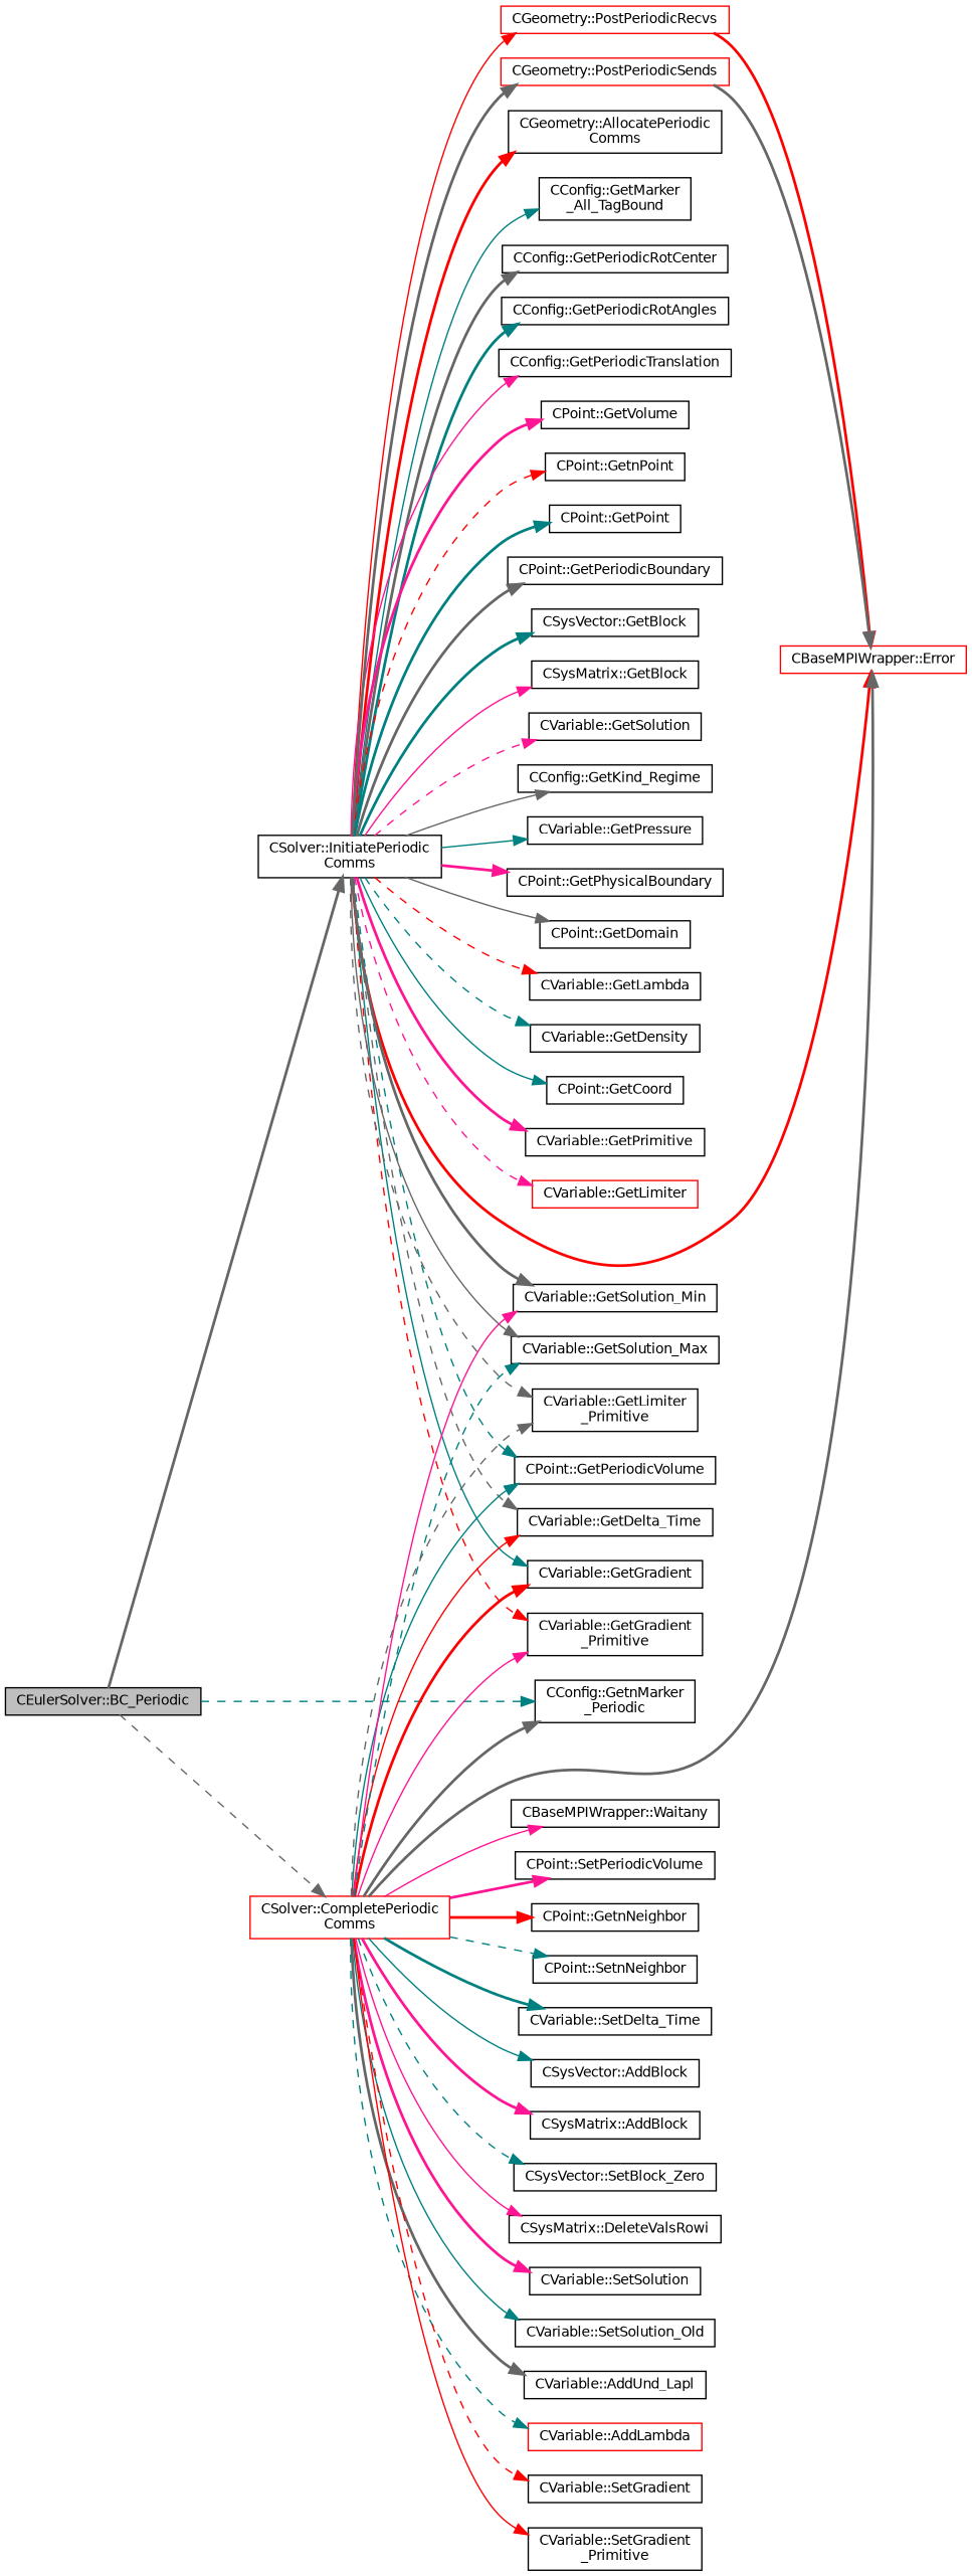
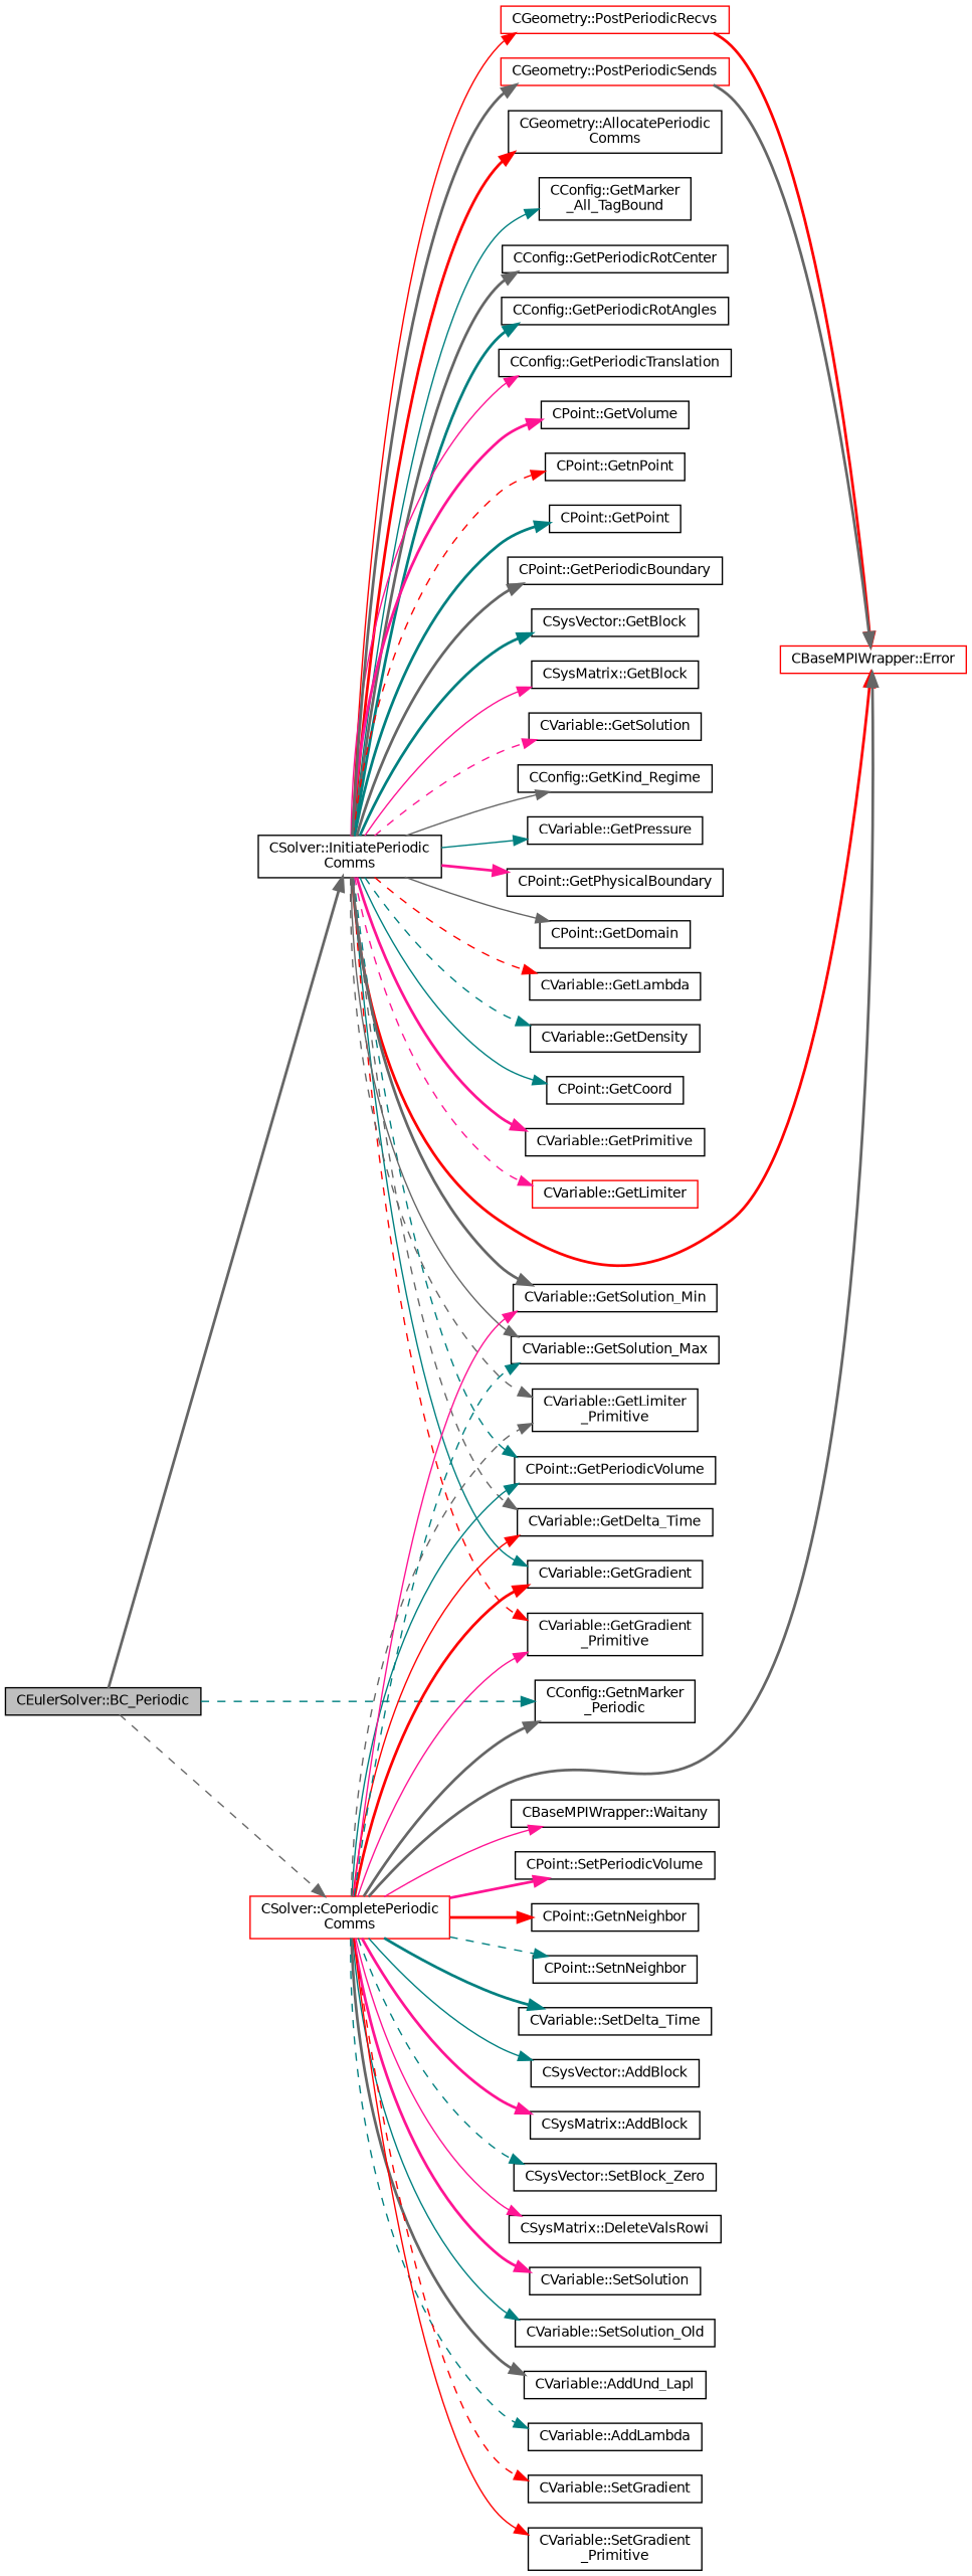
  digraph {
    rankdir=LR
    node [color=black fillcolor=white fontname=Helvetica fontsize=10 shape=record style=filled]
    edge [color=teal fontname=Helvetica fontsize=10 labelfontname=Helvetica labelfontsize=10 style=bold]
    n1 [fillcolor=grey75 fontcolor=black height=0.2 label="CEulerSolver::BC_Periodic" width=0.4]
    n2 [height=0.2 label="CConfig::GetnMarker\l_Periodic" width=0.4]
    n3 [height=0.2 label="CSolver::InitiatePeriodic\lComms" width=0.4]
    n4 [color=red height=0.2 label="CSolver::CompletePeriodic\lComms" width=0.4]
    n5 [color=red height=0.2 label="CBaseMPIWrapper::Error" width=0.4]
    n6 [height=0.2 label="CGeometry::AllocatePeriodic\lComms" width=0.4]
    n7 [color=red height=0.2 label="CGeometry::PostPeriodicRecvs" width=0.4]
    n8 [height=0.2 label="CConfig::GetMarker\l_All_TagBound" width=0.4]
    n9 [height=0.2 label="CConfig::GetPeriodicRotCenter" width=0.4]
    n10 [height=0.2 label="CConfig::GetPeriodicRotAngles" width=0.4]
    n11 [height=0.2 label="CConfig::GetPeriodicTranslation" width=0.4]
    n12 [height=0.2 label="CPoint::GetVolume" width=0.4]
    n13 [height=0.2 label="CPoint::GetPeriodicVolume" width=0.4]
    n14 [height=0.2 label="CPoint::GetnPoint" width=0.4]
    n15 [height=0.2 label="CPoint::GetPoint" width=0.4]
    n16 [height=0.2 label="CPoint::GetPeriodicBoundary" width=0.4]
    n17 [height=0.2 label="CSysVector::GetBlock" width=0.4]
    n18 [height=0.2 label="CVariable::GetDelta_Time" width=0.4]
    n19 [height=0.2 label="CSysMatrix::GetBlock" width=0.4]
    n20 [height=0.2 label="CVariable::GetSolution" width=0.4]
    n21 [height=0.2 label="CConfig::GetKind_Regime" width=0.4]
    n22 [height=0.2 label="CVariable::GetPressure" width=0.4]
    n23 [height=0.2 label="CPoint::GetPhysicalBoundary" width=0.4]
    n24 [height=0.2 label="CPoint::GetDomain" width=0.4]
    n25 [height=0.2 label="CVariable::GetLambda" width=0.4]
    n26 [height=0.2 label="CVariable::GetDensity" width=0.4]
    n27 [height=0.2 label="CVariable::GetGradient" width=0.4]
    n28 [height=0.2 label="CVariable::GetGradient\l_Primitive" width=0.4]
    n29 [height=0.2 label="CPoint::GetCoord" width=0.4]
    n30 [height=0.2 label="CVariable::GetPrimitive" width=0.4]
    n31 [height=0.2 label="CVariable::GetSolution_Min" width=0.4]
    n32 [height=0.2 label="CVariable::GetSolution_Max" width=0.4]
    n33 [height=0.2 label="CVariable::GetLimiter\l_Primitive" width=0.4]
    n34 [color=red height=0.2 label="CVariable::GetLimiter" width=0.4]
    n35 [color=red height=0.2 label="CGeometry::PostPeriodicSends" width=0.4]
    n36 [height=0.2 label="CBaseMPIWrapper::Waitany" width=0.4]
    n37 [height=0.2 label="CPoint::SetPeriodicVolume" width=0.4]
    n38 [height=0.2 label="CPoint::GetnNeighbor" width=0.4]
    n39 [height=0.2 label="CPoint::SetnNeighbor" width=0.4]
    n40 [height=0.2 label="CVariable::SetDelta_Time" width=0.4]
    n41 [height=0.2 label="CSysVector::AddBlock" width=0.4]
    n42 [height=0.2 label="CSysMatrix::AddBlock" width=0.4]
    n43 [height=0.2 label="CSysVector::SetBlock_Zero" width=0.4]
    n44 [height=0.2 label="CSysMatrix::DeleteValsRowi" width=0.4]
    n45 [height=0.2 label="CVariable::SetSolution" width=0.4]
    n46 [height=0.2 label="CVariable::SetSolution_Old" width=0.4]
    n47 [height=0.2 label="CVariable::AddUnd_Lapl" width=0.4]
-   n48 [color=red height=0.2 label="CVariable::AddLambda" width=0.4]
+   n48 [height=0.2 label="CVariable::AddLambda" width=0.4]
    n49 [height=0.2 label="CVariable::SetGradient" width=0.4]
    n50 [height=0.2 label="CVariable::SetGradient\l_Primitive" width=0.4]
    n1 -> n2 [style=dashed]
    n1 -> n3 [color=gray40]
    n1 -> n4 [color=gray40 style=dashed]
    n3 -> n5 [color=red]
    n3 -> n6 [color=red]
    n3 -> n7 [color=red style=solid]
    n3 -> n8 [style=solid]
    n3 -> n9 [color=gray40]
    n3 -> n10
    n3 -> n11 [color=deeppink style=solid]
    n3 -> n12 [color=deeppink]
    n3 -> n13 [style=dashed]
    n3 -> n14 [color=red style=dashed]
    n3 -> n15
    n3 -> n16 [color=gray40]
    n3 -> n17
    n3 -> n18 [color=gray40 style=dashed]
    n3 -> n19 [color=deeppink style=solid]
    n3 -> n20 [color=deeppink style=dashed]
    n3 -> n21 [color=gray40 style=solid]
    n3 -> n22 [style=solid]
    n3 -> n23 [color=deeppink]
    n3 -> n24 [color=gray40 style=solid]
    n3 -> n25 [color=red style=dashed]
    n3 -> n26 [style=dashed]
    n3 -> n27 [style=solid]
    n3 -> n28 [color=red style=dashed]
    n3 -> n29 [style=solid]
    n3 -> n30 [color=deeppink]
    n3 -> n31 [color=gray40]
    n3 -> n32 [color=gray40 style=solid]
    n3 -> n33 [color=gray40 style=dashed]
    n3 -> n34 [color=deeppink style=dashed]
    n3 -> n35 [color=gray40]
    n4 -> n2 [color=gray40]
    n4 -> n5 [color=gray40]
    n4 -> n13 [style=solid]
    n4 -> n18 [color=red style=solid]
    n4 -> n27 [color=red]
    n4 -> n28 [color=deeppink style=solid]
    n4 -> n31 [color=deeppink style=solid]
    n4 -> n32 [style=dashed]
    n4 -> n33 [color=gray40 style=dashed]
    n4 -> n36 [color=deeppink style=solid]
    n4 -> n37 [color=deeppink]
    n4 -> n38 [color=red]
    n4 -> n39 [style=dashed]
    n4 -> n40
    n4 -> n41 [style=solid]
    n4 -> n42 [color=deeppink]
    n4 -> n43 [style=dashed]
    n4 -> n44 [color=deeppink style=solid]
    n4 -> n45 [color=deeppink]
    n4 -> n46 [style=solid]
    n4 -> n47 [color=gray40]
    n4 -> n48 [style=dashed]
    n4 -> n49 [color=red style=dashed]
    n4 -> n50 [color=red style=solid]
    n7 -> n5 [color=red]
    n35 -> n5 [color=gray40]
  }
